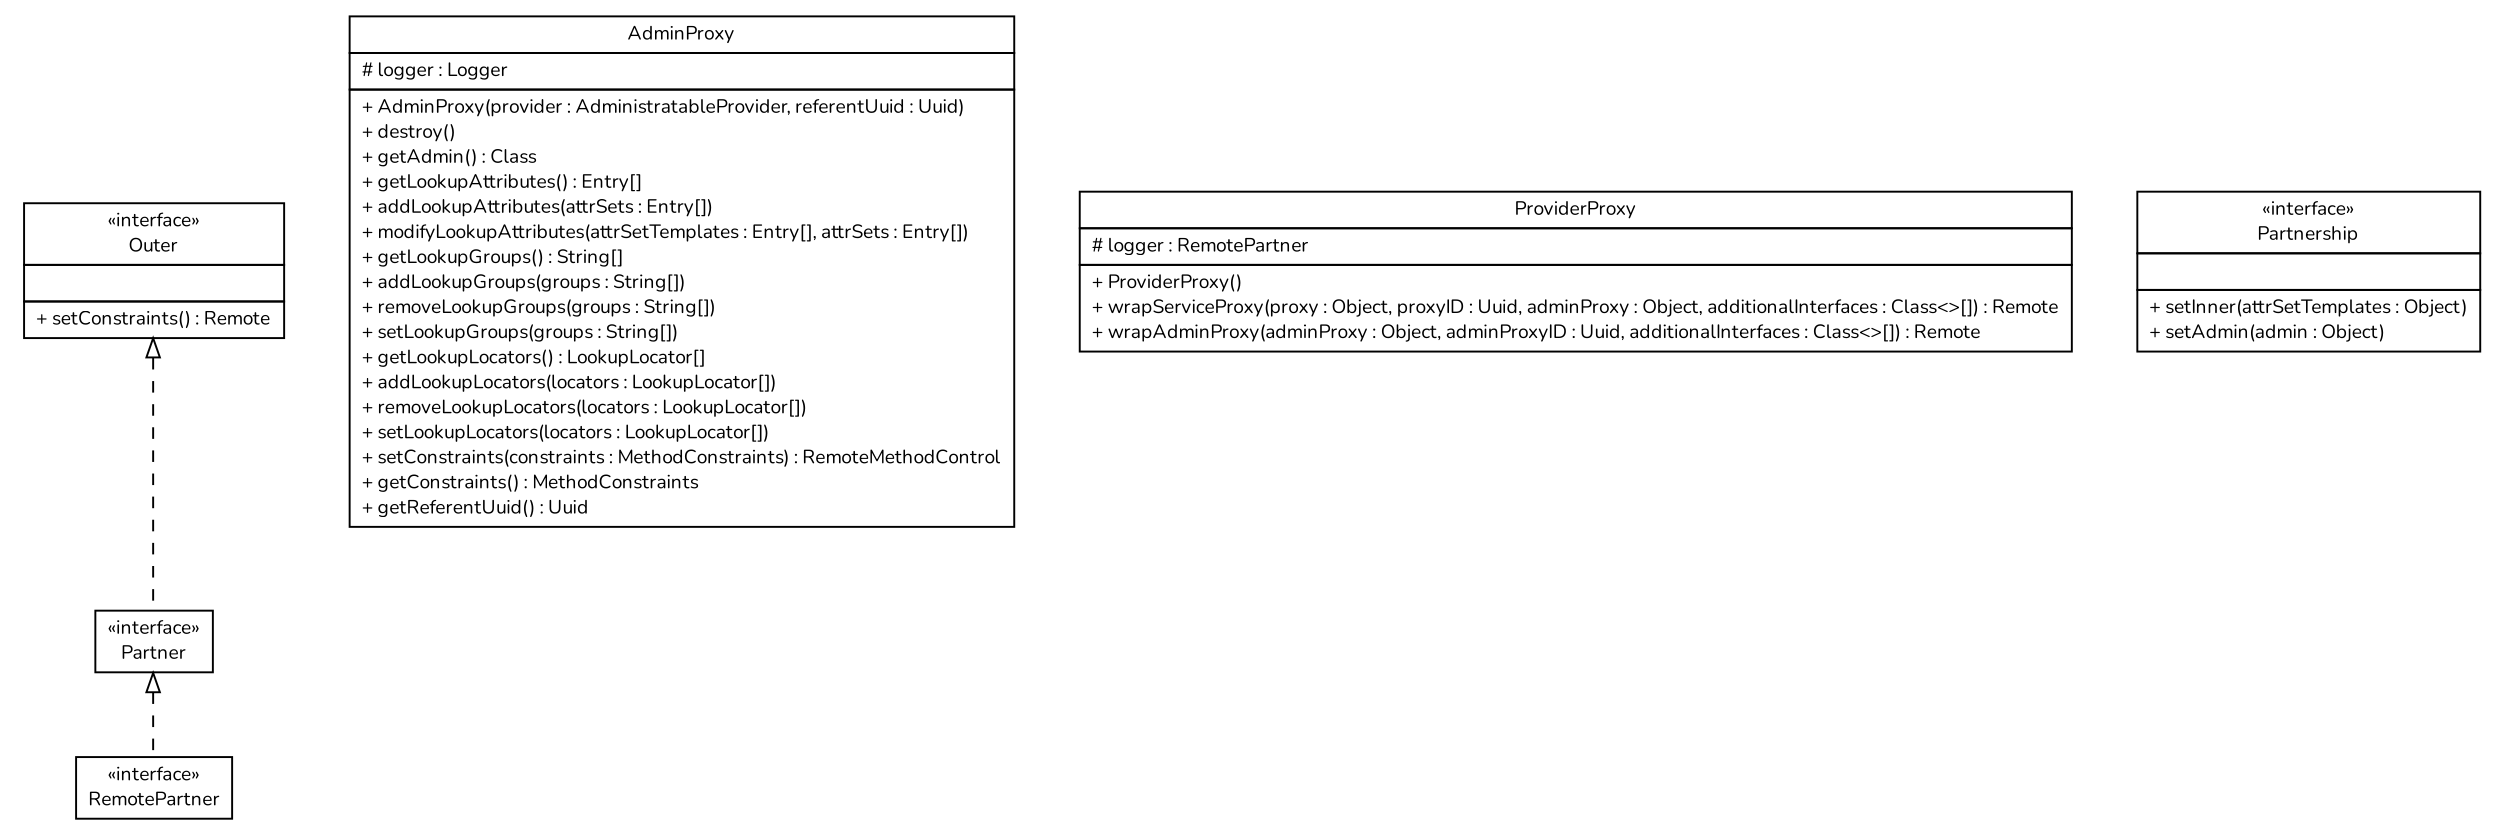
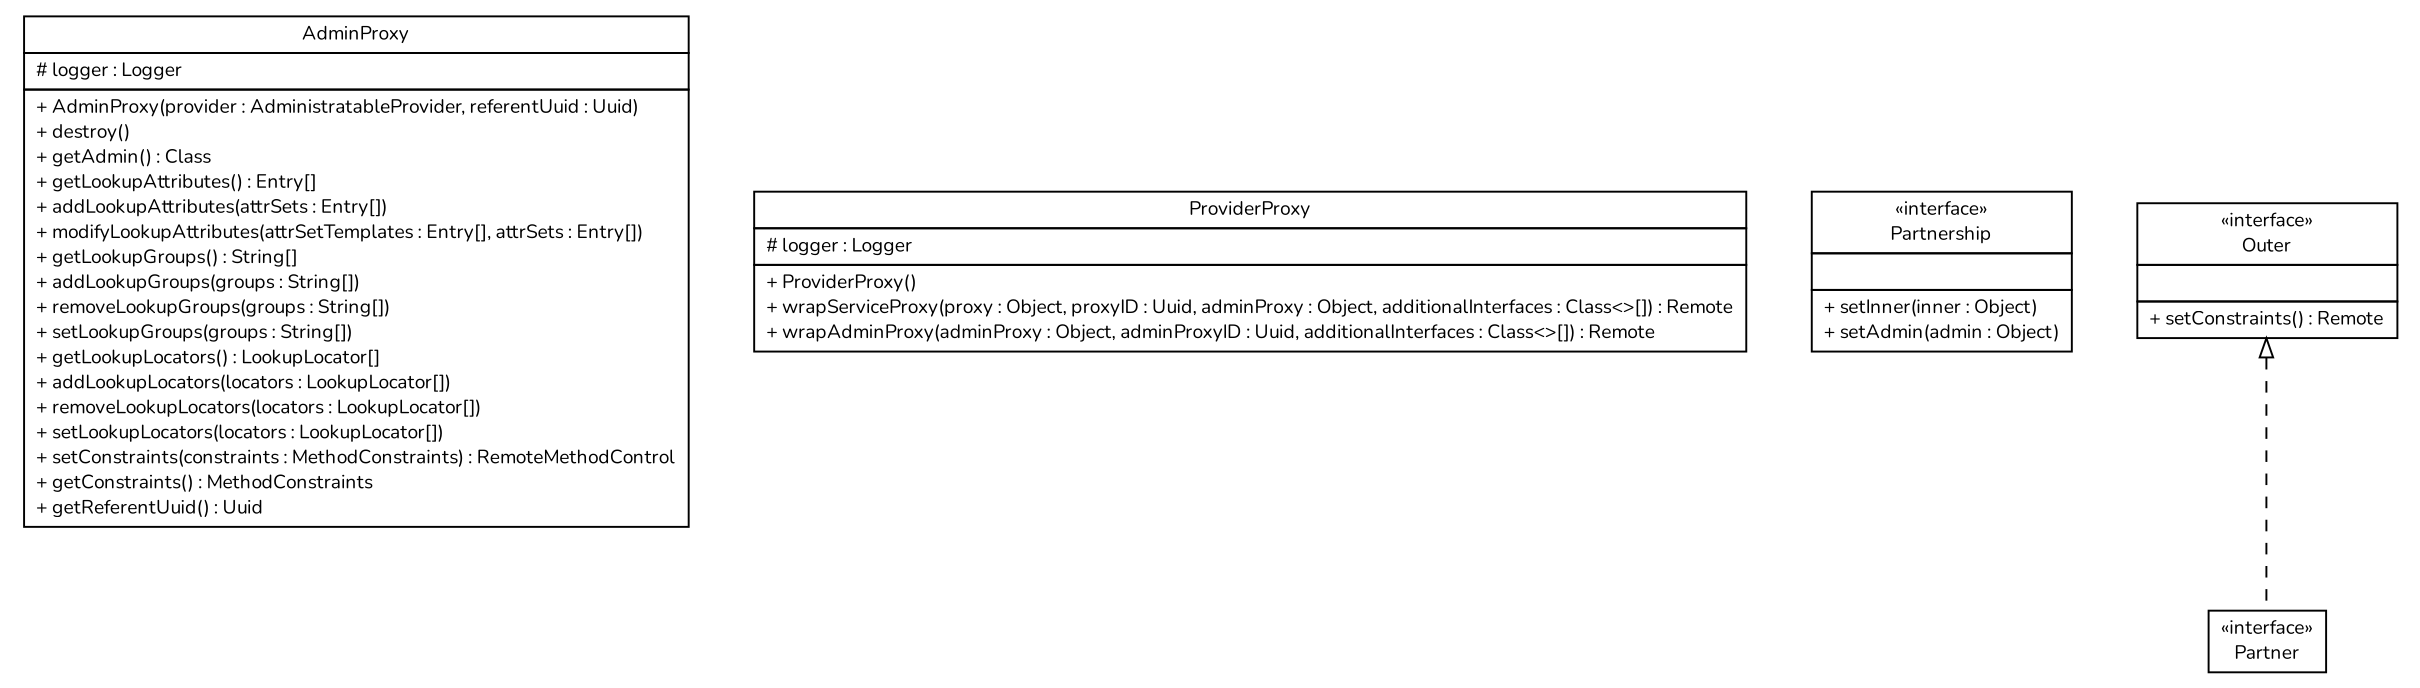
  digraph {
    fontname=Nunito
    nodesep=0.25
    ranksep=0.5
    node [fontcolor=black fontname=Nunito fontsize=10.0 shape=plaintext]
    edge [arrowtail=empty dir=back fontname=Nunito fontsize=10 headport=p labelfontname=Helvetica labelfontsize=10 style=dashed tailport=p]
-   n1 [label=<<table title="sorcer.core.proxy.RemotePartner" border="0" cellborder="1" cellspacing="0" cellpadding="2" port="p" href="./RemotePartner.html"> 		<tr><td><table border="0" cellspacing="0" cellpadding="1"> <tr><td align="center" balign="center"> &#171;interface&#187; </td></tr> <tr><td align="center" balign="center"> RemotePartner </td></tr> 		</table></td></tr> 		</table>>]
    n2 [label=<<table title="sorcer.core.proxy.AdminProxy" border="0" cellborder="1" cellspacing="0" cellpadding="2" port="p" href="./AdminProxy.html"> 		<tr><td><table border="0" cellspacing="0" cellpadding="1"> <tr><td align="center" balign="center"> AdminProxy </td></tr> 		</table></td></tr> 		<tr><td><table border="0" cellspacing="0" cellpadding="1"> <tr><td align="left" balign="left"> # logger : Logger </td></tr> 		</table></td></tr> 		<tr><td><table border="0" cellspacing="0" cellpadding="1"> <tr><td align="left" balign="left"> + AdminProxy(provider : AdministratableProvider, referentUuid : Uuid) </td></tr> <tr><td align="left" balign="left"> + destroy() </td></tr> <tr><td align="left" balign="left"> + getAdmin() : Class </td></tr> <tr><td align="left" balign="left"> + getLookupAttributes() : Entry[] </td></tr> <tr><td align="left" balign="left"> + addLookupAttributes(attrSets : Entry[]) </td></tr> <tr><td align="left" balign="left"> + modifyLookupAttributes(attrSetTemplates : Entry[], attrSets : Entry[]) </td></tr> <tr><td align="left" balign="left"> + getLookupGroups() : String[] </td></tr> <tr><td align="left" balign="left"> + addLookupGroups(groups : String[]) </td></tr> <tr><td align="left" balign="left"> + removeLookupGroups(groups : String[]) </td></tr> <tr><td align="left" balign="left"> + setLookupGroups(groups : String[]) </td></tr> <tr><td align="left" balign="left"> + getLookupLocators() : LookupLocator[] </td></tr> <tr><td align="left" balign="left"> + addLookupLocators(locators : LookupLocator[]) </td></tr> <tr><td align="left" balign="left"> + removeLookupLocators(locators : LookupLocator[]) </td></tr> <tr><td align="left" balign="left"> + setLookupLocators(locators : LookupLocator[]) </td></tr> <tr><td align="left" balign="left"> + setConstraints(constraints : MethodConstraints) : RemoteMethodControl </td></tr> <tr><td align="left" balign="left"> + getConstraints() : MethodConstraints </td></tr> <tr><td align="left" balign="left"> + getReferentUuid() : Uuid </td></tr> 		</table></td></tr> 		</table>>]
-   n3 [label=<<table title="sorcer.core.proxy.ProviderProxy" border="0" cellborder="1" cellspacing="0" cellpadding="2" port="p" href="./ProviderProxy.html"> 		<tr><td><table border="0" cellspacing="0" cellpadding="1"> <tr><td align="center" balign="center"> ProviderProxy </td></tr> 		</table></td></tr> 		<tr><td><table border="0" cellspacing="0" cellpadding="1"> <tr><td align="left" balign="left"> # logger : RemotePartner </td></tr> 		</table></td></tr> 		<tr><td><table border="0" cellspacing="0" cellpadding="1"> <tr><td align="left" balign="left"> + ProviderProxy() </td></tr> <tr><td align="left" balign="left"> + wrapServiceProxy(proxy : Object, proxyID : Uuid, adminProxy : Object, additionalInterfaces : Class&lt;&gt;[]) : Remote </td></tr> <tr><td align="left" balign="left"> + wrapAdminProxy(adminProxy : Object, adminProxyID : Uuid, additionalInterfaces : Class&lt;&gt;[]) : Remote </td></tr> 		</table></td></tr> 		</table>>]
-   n4 [label=<<table title="sorcer.core.proxy.Partnership" border="0" cellborder="1" cellspacing="0" cellpadding="2" port="p" href="./Partnership.html"> 		<tr><td><table border="0" cellspacing="0" cellpadding="1"> <tr><td align="center" balign="center"> &#171;interface&#187; </td></tr> <tr><td align="center" balign="center"> Partnership </td></tr> 		</table></td></tr> 		<tr><td><table border="0" cellspacing="0" cellpadding="1"> <tr><td align="left" balign="left">  </td></tr> 		</table></td></tr> 		<tr><td><table border="0" cellspacing="0" cellpadding="1"> <tr><td align="left" balign="left"> + setInner(attrSetTemplates : Object) </td></tr> <tr><td align="left" balign="left"> + setAdmin(admin : Object) </td></tr> 		</table></td></tr> 		</table>>]
+   n3 [label=<<table title="sorcer.core.proxy.ProviderProxy" border="0" cellborder="1" cellspacing="0" cellpadding="2" port="p" href="./ProviderProxy.html"> 		<tr><td><table border="0" cellspacing="0" cellpadding="1"> <tr><td align="center" balign="center"> ProviderProxy </td></tr> 		</table></td></tr> 		<tr><td><table border="0" cellspacing="0" cellpadding="1"> <tr><td align="left" balign="left"> # logger : Logger </td></tr> 		</table></td></tr> 		<tr><td><table border="0" cellspacing="0" cellpadding="1"> <tr><td align="left" balign="left"> + ProviderProxy() </td></tr> <tr><td align="left" balign="left"> + wrapServiceProxy(proxy : Object, proxyID : Uuid, adminProxy : Object, additionalInterfaces : Class&lt;&gt;[]) : Remote </td></tr> <tr><td align="left" balign="left"> + wrapAdminProxy(adminProxy : Object, adminProxyID : Uuid, additionalInterfaces : Class&lt;&gt;[]) : Remote </td></tr> 		</table></td></tr> 		</table>>]
+   n4 [label=<<table title="sorcer.core.proxy.Partnership" border="0" cellborder="1" cellspacing="0" cellpadding="2" port="p" href="./Partnership.html"> 		<tr><td><table border="0" cellspacing="0" cellpadding="1"> <tr><td align="center" balign="center"> &#171;interface&#187; </td></tr> <tr><td align="center" balign="center"> Partnership </td></tr> 		</table></td></tr> 		<tr><td><table border="0" cellspacing="0" cellpadding="1"> <tr><td align="left" balign="left">  </td></tr> 		</table></td></tr> 		<tr><td><table border="0" cellspacing="0" cellpadding="1"> <tr><td align="left" balign="left"> + setInner(inner : Object) </td></tr> <tr><td align="left" balign="left"> + setAdmin(admin : Object) </td></tr> 		</table></td></tr> 		</table>>]
    n5 [label=<<table title="sorcer.core.proxy.Outer" border="0" cellborder="1" cellspacing="0" cellpadding="2" port="p" href="./Outer.html"> 		<tr><td><table border="0" cellspacing="0" cellpadding="1"> <tr><td align="center" balign="center"> &#171;interface&#187; </td></tr> <tr><td align="center" balign="center"> Outer </td></tr> 		</table></td></tr> 		<tr><td><table border="0" cellspacing="0" cellpadding="1"> <tr><td align="left" balign="left">  </td></tr> 		</table></td></tr> 		<tr><td><table border="0" cellspacing="0" cellpadding="1"> <tr><td align="left" balign="left"> + setConstraints() : Remote </td></tr> 		</table></td></tr> 		</table>>]
    n6 [label=<<table title="sorcer.core.proxy.Partner" border="0" cellborder="1" cellspacing="0" cellpadding="2" port="p" href="./Partner.html"> 		<tr><td><table border="0" cellspacing="0" cellpadding="1"> <tr><td align="center" balign="center"> &#171;interface&#187; </td></tr> <tr><td align="center" balign="center"> Partner </td></tr> 		</table></td></tr> 		</table>>]
    n5 -> n6
-   n6 -> n1
  }
